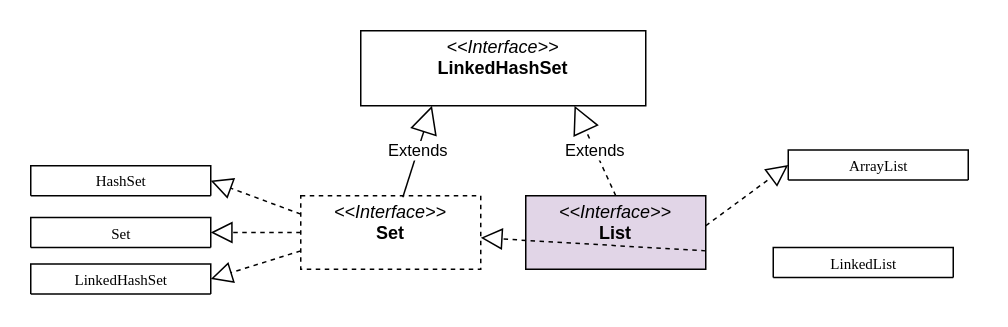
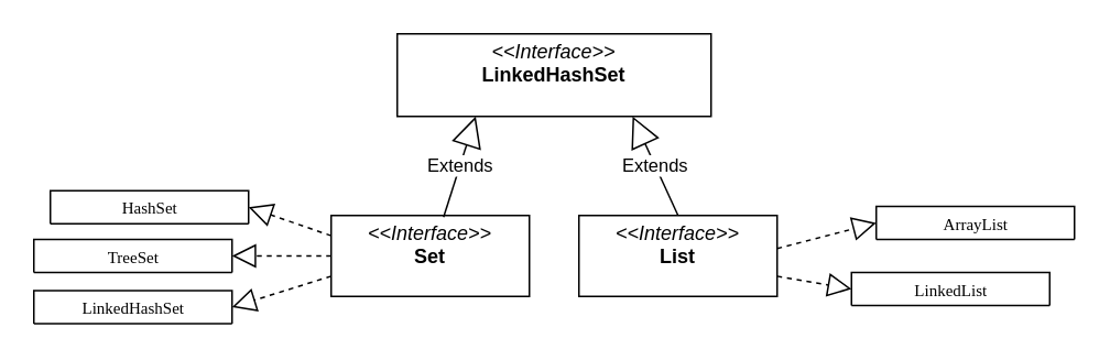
  <mxCell id="0" />
  <mxCell id="1" parent="0" />
- <mxCell id="2" value="&lt;p style=&quot;margin: 0px ; margin-top: 4px ; text-align: center&quot;&gt;&lt;i&gt;&amp;lt;&amp;lt;Interface&amp;gt;&amp;gt;&lt;/i&gt;&lt;br&gt;&lt;b&gt;List&lt;/b&gt;&lt;/p&gt;&lt;br&gt;&lt;hr size=&quot;1&quot;&gt;" style="verticalAlign=top;align=left;overflow=fill;fontSize=12;fontFamily=Helvetica;html=1;rounded=0;shadow=0;comic=0;labelBackgroundColor=none;strokeWidth=1;fillColor=#e1d5e7;" parent="1" vertex="1"><mxGeometry x="350" y="130" width="120" height="49" as="geometry" /></mxCell>
+ <mxCell id="2" value="&lt;p style=&quot;margin: 0px ; margin-top: 4px ; text-align: center&quot;&gt;&lt;i&gt;&amp;lt;&amp;lt;Interface&amp;gt;&amp;gt;&lt;/i&gt;&lt;br&gt;&lt;b&gt;List&lt;/b&gt;&lt;/p&gt;&lt;br&gt;&lt;hr size=&quot;1&quot;&gt;" style="verticalAlign=top;align=left;overflow=fill;fontSize=12;fontFamily=Helvetica;html=1;rounded=0;shadow=0;comic=0;labelBackgroundColor=none;strokeWidth=1" parent="1" vertex="1"><mxGeometry x="350" y="130" width="120" height="49" as="geometry" /></mxCell>
  <mxCell id="3" value="&lt;p style=&quot;margin: 0px ; margin-top: 4px ; text-align: center&quot;&gt;&lt;i&gt;&amp;lt;&amp;lt;Interface&amp;gt;&amp;gt;&lt;/i&gt;&lt;br&gt;&lt;b&gt;LinkedHashSet&lt;/b&gt;&lt;/p&gt;&lt;br&gt;&lt;hr size=&quot;1&quot;&gt;" style="verticalAlign=top;align=left;overflow=fill;fontSize=12;fontFamily=Helvetica;html=1;rounded=0;shadow=0;comic=0;labelBackgroundColor=none;strokeWidth=1" parent="1" vertex="1"><mxGeometry x="240" y="20" width="190" height="50" as="geometry" /></mxCell>
- <mxCell id="4" value="Extends" style="endArrow=block;endSize=16;endFill=0;html=1;exitX=0.5;exitY=0;exitDx=0;exitDy=0;entryX=0.75;entryY=1;entryDx=0;entryDy=0;dashed=1;" parent="1" source="2" target="3" edge="1"><mxGeometry width="160" relative="1" as="geometry"><mxPoint x="520" y="180" as="sourcePoint" /><mxPoint x="680" y="180" as="targetPoint" /></mxGeometry></mxCell>
+ <mxCell id="4" value="Extends" style="endArrow=block;endSize=16;endFill=0;html=1;exitX=0.5;exitY=0;exitDx=0;exitDy=0;entryX=0.75;entryY=1;entryDx=0;entryDy=0;" parent="1" source="2" target="3" edge="1"><mxGeometry width="160" relative="1" as="geometry"><mxPoint x="520" y="180" as="sourcePoint" /><mxPoint x="680" y="180" as="targetPoint" /></mxGeometry></mxCell>
  <mxCell id="5" value="" style="endArrow=block;dashed=1;endFill=0;endSize=12;html=1;entryX=0;entryY=0.5;entryDx=0;entryDy=0;" parent="1" target="16" edge="1"><mxGeometry width="160" relative="1" as="geometry"><mxPoint x="470" y="150" as="sourcePoint" /><mxPoint x="540" y="166" as="targetPoint" /></mxGeometry></mxCell>
- <mxCell id="6" value="" style="endArrow=block;dashed=1;endFill=0;endSize=12;html=1;exitX=1;exitY=0.75;exitDx=0;exitDy=0;" edge="1" parent="1" source="2" target="7"><mxGeometry width="160" relative="1" as="geometry"><mxPoint x="400" y="240" as="sourcePoint" /><mxPoint x="540" y="199.5" as="targetPoint" /></mxGeometry></mxCell>
- <mxCell id="7" value="&lt;p style=&quot;margin: 0px ; margin-top: 4px ; text-align: center&quot;&gt;&lt;i&gt;&amp;lt;&amp;lt;Interface&amp;gt;&amp;gt;&lt;/i&gt;&lt;br&gt;&lt;b&gt;Set&lt;/b&gt;&lt;/p&gt;&lt;br&gt;&lt;hr size=&quot;1&quot;&gt;" style="verticalAlign=top;align=left;overflow=fill;fontSize=12;fontFamily=Helvetica;html=1;rounded=0;shadow=0;comic=0;labelBackgroundColor=none;strokeWidth=1;dashed=1;" vertex="1" parent="1"><mxGeometry x="200" y="130" width="120" height="49" as="geometry" /></mxCell>
+ <mxCell id="6" value="" style="endArrow=block;dashed=1;endFill=0;endSize=12;html=1;exitX=1;exitY=0.75;exitDx=0;exitDy=0;entryX=0;entryY=0.5;entryDx=0;entryDy=0;" edge="1" parent="1" source="2" target="15"><mxGeometry width="160" relative="1" as="geometry"><mxPoint x="400" y="240" as="sourcePoint" /><mxPoint x="540" y="199.5" as="targetPoint" /></mxGeometry></mxCell>
+ <mxCell id="7" value="&lt;p style=&quot;margin: 0px ; margin-top: 4px ; text-align: center&quot;&gt;&lt;i&gt;&amp;lt;&amp;lt;Interface&amp;gt;&amp;gt;&lt;/i&gt;&lt;br&gt;&lt;b&gt;Set&lt;/b&gt;&lt;/p&gt;&lt;br&gt;&lt;hr size=&quot;1&quot;&gt;" style="verticalAlign=top;align=left;overflow=fill;fontSize=12;fontFamily=Helvetica;html=1;rounded=0;shadow=0;comic=0;labelBackgroundColor=none;strokeWidth=1" vertex="1" parent="1"><mxGeometry x="200" y="130" width="120" height="49" as="geometry" /></mxCell>
  <mxCell id="8" value="Extends" style="endArrow=block;endSize=16;endFill=0;html=1;exitX=0.567;exitY=0.02;exitDx=0;exitDy=0;entryX=0.25;entryY=1;entryDx=0;entryDy=0;exitPerimeter=0;" edge="1" parent="1" source="7" target="3"><mxGeometry width="160" relative="1" as="geometry"><mxPoint x="270" y="140" as="sourcePoint" /><mxPoint x="290" y="90" as="targetPoint" /></mxGeometry></mxCell>
  <mxCell id="9" value="" style="endArrow=block;dashed=1;endFill=0;endSize=12;html=1;exitX=0;exitY=0.25;exitDx=0;exitDy=0;entryX=1;entryY=0.5;entryDx=0;entryDy=0;" edge="1" parent="1" source="7" target="14"><mxGeometry width="160" relative="1" as="geometry"><mxPoint x="190" y="314.5" as="sourcePoint" /><mxPoint x="330" y="240" as="targetPoint" /></mxGeometry></mxCell>
  <mxCell id="10" value="" style="endArrow=block;dashed=1;endFill=0;endSize=12;html=1;exitX=0;exitY=0.5;exitDx=0;exitDy=0;entryX=1;entryY=0.5;entryDx=0;entryDy=0;" edge="1" parent="1" source="7" target="13"><mxGeometry width="160" relative="1" as="geometry"><mxPoint x="480" y="164.5" as="sourcePoint" /><mxPoint x="580" y="175.5" as="targetPoint" /></mxGeometry></mxCell>
  <mxCell id="11" value="" style="endArrow=block;dashed=1;endFill=0;endSize=12;html=1;exitX=0;exitY=0.75;exitDx=0;exitDy=0;entryX=1;entryY=0.5;entryDx=0;entryDy=0;" edge="1" parent="1" source="7" target="12"><mxGeometry width="160" relative="1" as="geometry"><mxPoint x="490" y="174.5" as="sourcePoint" /><mxPoint x="590" y="185.5" as="targetPoint" /></mxGeometry></mxCell>
  <mxCell id="12" value="LinkedHashSet" style="swimlane;html=1;fontStyle=0;childLayout=stackLayout;horizontal=1;startSize=26;fillColor=none;horizontalStack=0;resizeParent=1;resizeLast=0;collapsible=1;marginBottom=0;swimlaneFillColor=#ffffff;rounded=0;shadow=0;comic=0;labelBackgroundColor=none;strokeWidth=1;fontFamily=Verdana;fontSize=10;align=center;" vertex="1" parent="1"><mxGeometry x="20" y="175.5" width="120" height="20" as="geometry" /></mxCell>
- <mxCell id="13" value="Set" style="swimlane;html=1;fontStyle=0;childLayout=stackLayout;horizontal=1;startSize=26;fillColor=none;horizontalStack=0;resizeParent=1;resizeLast=0;collapsible=1;marginBottom=0;swimlaneFillColor=#ffffff;rounded=0;shadow=0;comic=0;labelBackgroundColor=none;strokeWidth=1;fontFamily=Verdana;fontSize=10;align=center;" vertex="1" parent="1"><mxGeometry x="20" y="144.5" width="120" height="20" as="geometry" /></mxCell>
- <mxCell id="14" value="HashSet" style="swimlane;html=1;fontStyle=0;childLayout=stackLayout;horizontal=1;startSize=26;fillColor=none;horizontalStack=0;resizeParent=1;resizeLast=0;collapsible=1;marginBottom=0;swimlaneFillColor=#ffffff;rounded=0;shadow=0;comic=0;labelBackgroundColor=none;strokeWidth=1;fontFamily=Verdana;fontSize=10;align=center;" vertex="1" parent="1"><mxGeometry x="20" y="110" width="120" height="20" as="geometry" /></mxCell>
+ <mxCell id="13" value="TreeSet" style="swimlane;html=1;fontStyle=0;childLayout=stackLayout;horizontal=1;startSize=26;fillColor=none;horizontalStack=0;resizeParent=1;resizeLast=0;collapsible=1;marginBottom=0;swimlaneFillColor=#ffffff;rounded=0;shadow=0;comic=0;labelBackgroundColor=none;strokeWidth=1;fontFamily=Verdana;fontSize=10;align=center;" vertex="1" parent="1"><mxGeometry x="20" y="144.5" width="120" height="20" as="geometry" /></mxCell>
+ <mxCell id="14" value="HashSet" style="swimlane;html=1;fontStyle=0;childLayout=stackLayout;horizontal=1;startSize=26;fillColor=none;horizontalStack=0;resizeParent=1;resizeLast=0;collapsible=1;marginBottom=0;swimlaneFillColor=#ffffff;rounded=0;shadow=0;comic=0;labelBackgroundColor=none;strokeWidth=1;fontFamily=Verdana;fontSize=10;align=center;" vertex="1" parent="1"><mxGeometry x="30" y="115" width="120" height="20" as="geometry" /></mxCell>
  <mxCell id="15" value="&lt;div&gt;LinkedList&lt;/div&gt;" style="swimlane;html=1;fontStyle=0;childLayout=stackLayout;horizontal=1;startSize=26;fillColor=none;horizontalStack=0;resizeParent=1;resizeLast=0;collapsible=1;marginBottom=0;swimlaneFillColor=#ffffff;rounded=0;shadow=0;comic=0;labelBackgroundColor=none;strokeWidth=1;fontFamily=Verdana;fontSize=10;align=center;" vertex="1" parent="1"><mxGeometry x="515" y="164.5" width="120" height="20" as="geometry" /></mxCell>
- <mxCell id="16" value="ArrayList" style="swimlane;html=1;fontStyle=0;childLayout=stackLayout;horizontal=1;startSize=26;fillColor=none;horizontalStack=0;resizeParent=1;resizeLast=0;collapsible=1;marginBottom=0;swimlaneFillColor=#ffffff;rounded=0;shadow=0;comic=0;labelBackgroundColor=none;strokeWidth=1;fontFamily=Verdana;fontSize=10;align=center;" parent="1" vertex="1"><mxGeometry x="525" y="99.5" width="120" height="20" as="geometry" /></mxCell>
+ <mxCell id="16" value="ArrayList" style="swimlane;html=1;fontStyle=0;childLayout=stackLayout;horizontal=1;startSize=26;fillColor=none;horizontalStack=0;resizeParent=1;resizeLast=0;collapsible=1;marginBottom=0;swimlaneFillColor=#ffffff;rounded=0;shadow=0;comic=0;labelBackgroundColor=none;strokeWidth=1;fontFamily=Verdana;fontSize=10;align=center;" parent="1" vertex="1"><mxGeometry x="530" y="124.5" width="120" height="20" as="geometry" /></mxCell>
